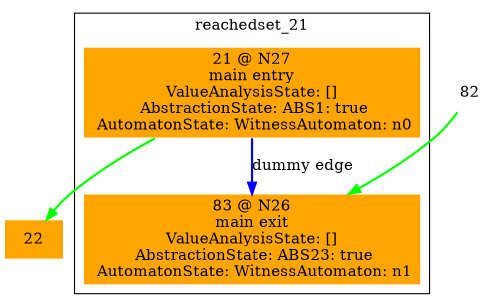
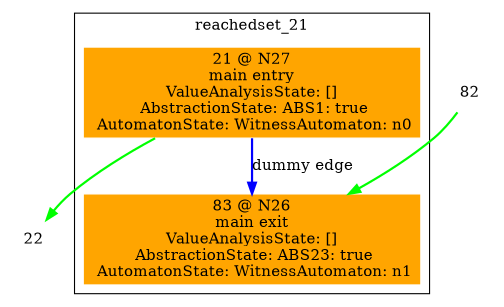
  digraph {
    node [color=white shape=box style=filled]
    edge [color=green style=bold]
    n1 [fillcolor=orange label="21 @ N27\nmain entry\nValueAnalysisState: []\n AbstractionState: ABS1: true\n AutomatonState: WitnessAutomaton: n0\n"]
    n2 [fillcolor=orange label="83 @ N26\nmain exit\nValueAnalysisState: []\n AbstractionState: ABS23: true\n AutomatonState: WitnessAutomaton: n1\n"]
-   22 [fillcolor=orange]
+   22
    82
    subgraph cluster_1 {
      label=reachedset_21
      n1
      n2
    }
    n1 -> n2 [color=blue label="dummy edge"]
    n1 -> 22
    82 -> n2
  }
